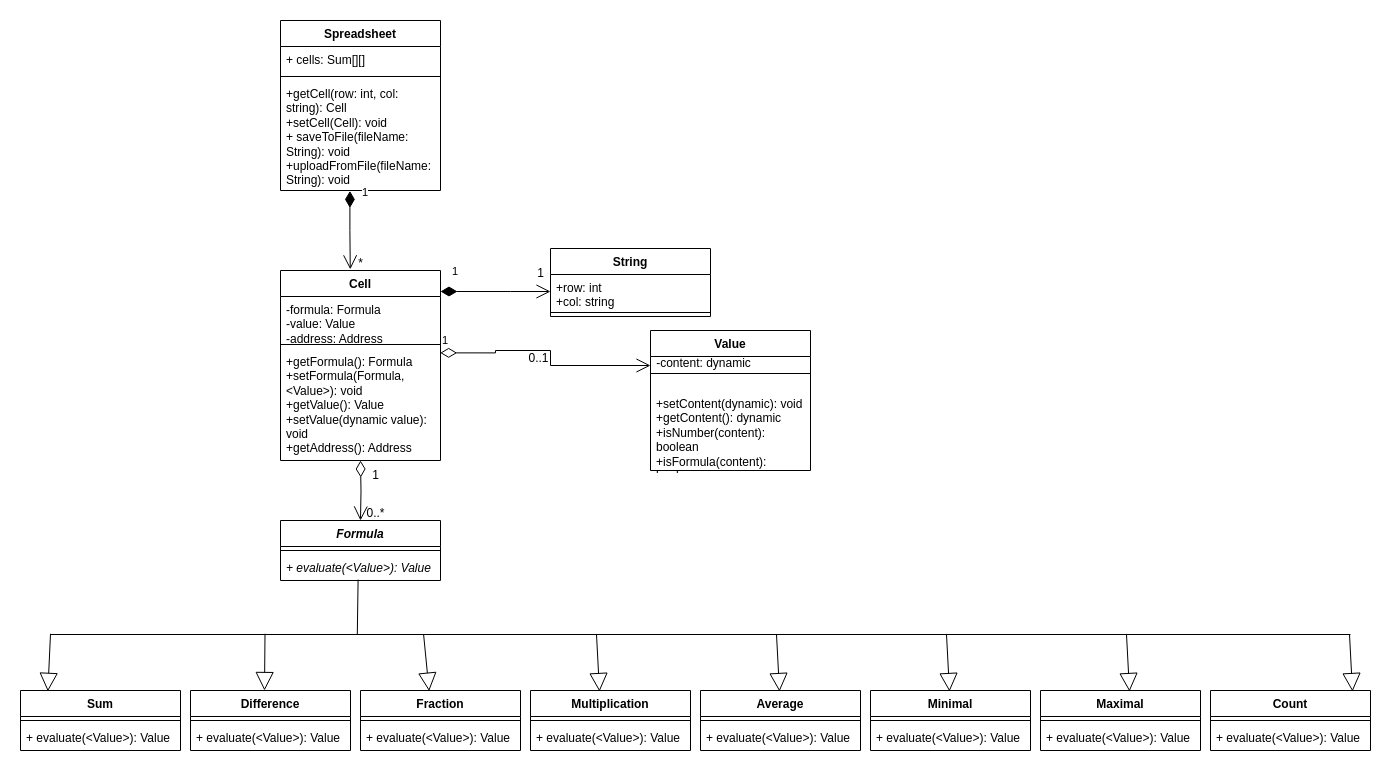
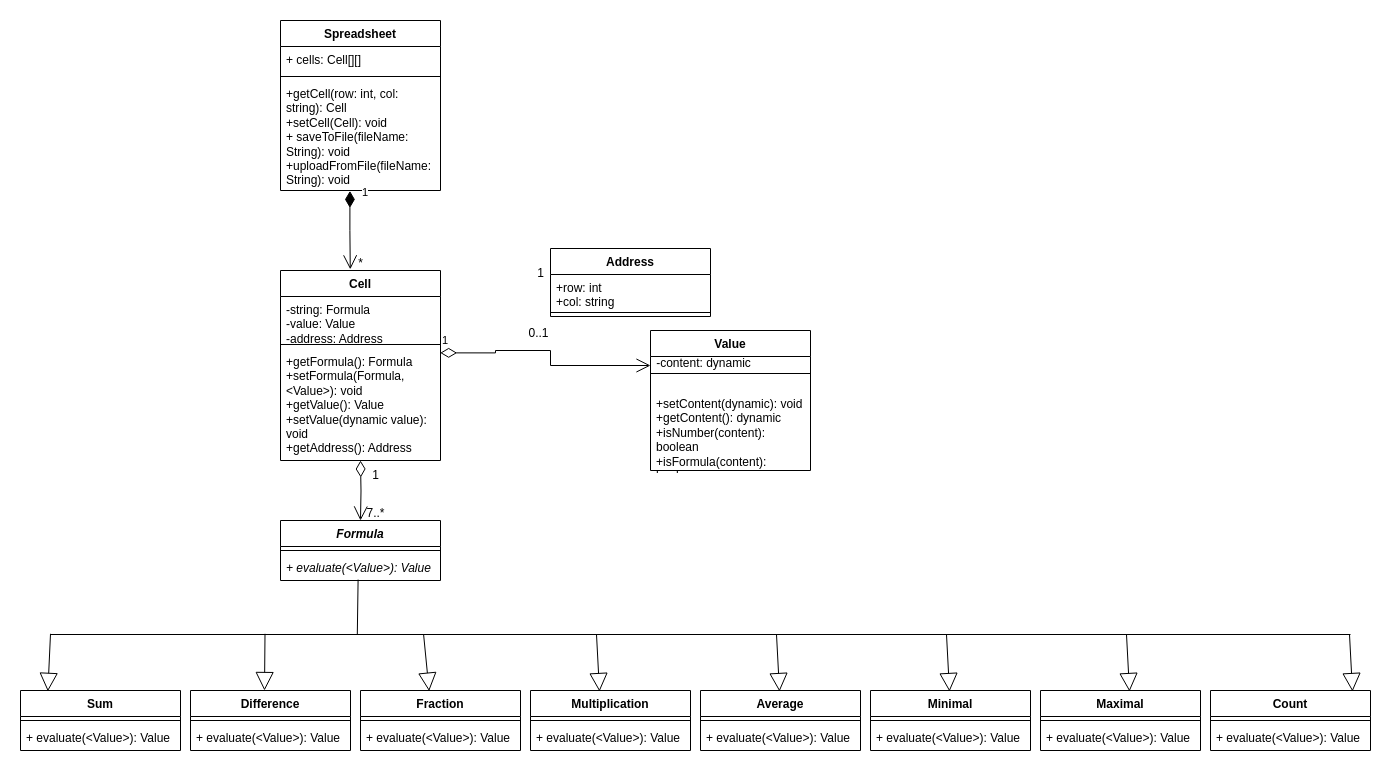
  <mxCell id="0" />
  <mxCell id="1" parent="0" />
  <mxCell id="2" value="Cell" style="swimlane;fontStyle=1;align=center;verticalAlign=top;childLayout=stackLayout;horizontal=1;startSize=26;horizontalStack=0;resizeParent=1;resizeParentMax=0;resizeLast=0;collapsible=1;marginBottom=0;whiteSpace=wrap;html=1;" vertex="1" parent="1"><mxGeometry x="280" y="270" width="160" height="190" as="geometry" /></mxCell>
- <mxCell id="3" value="-formula: Formula&lt;br&gt;-value: Value&lt;br&gt;-address: Address" style="text;strokeColor=none;fillColor=none;align=left;verticalAlign=top;spacingLeft=4;spacingRight=4;overflow=hidden;rotatable=0;points=[[0,0.5],[1,0.5]];portConstraint=eastwest;whiteSpace=wrap;html=1;" vertex="1" parent="2"><mxGeometry y="26" width="160" height="44" as="geometry" /></mxCell>
+ <mxCell id="3" value="-string: Formula&lt;br&gt;-value: Value&lt;br&gt;-address: Address" style="text;strokeColor=none;fillColor=none;align=left;verticalAlign=top;spacingLeft=4;spacingRight=4;overflow=hidden;rotatable=0;points=[[0,0.5],[1,0.5]];portConstraint=eastwest;whiteSpace=wrap;html=1;" vertex="1" parent="2"><mxGeometry y="26" width="160" height="44" as="geometry" /></mxCell>
  <mxCell id="4" value="" style="line;strokeWidth=1;fillColor=none;align=left;verticalAlign=middle;spacingTop=-1;spacingLeft=3;spacingRight=3;rotatable=0;labelPosition=right;points=[];portConstraint=eastwest;strokeColor=inherit;" vertex="1" parent="2"><mxGeometry y="70" width="160" height="8" as="geometry" /></mxCell>
  <mxCell id="5" value="+getFormula(): Formula&lt;br&gt;+setFormula(Formula, &amp;lt;Value&amp;gt;): void&lt;br&gt;+getValue(): Value&lt;br&gt;+setValue(dynamic value): void&lt;br&gt;+getAddress(): Address" style="text;strokeColor=none;fillColor=none;align=left;verticalAlign=top;spacingLeft=4;spacingRight=4;overflow=hidden;rotatable=0;points=[[0,0.5],[1,0.5]];portConstraint=eastwest;whiteSpace=wrap;html=1;" vertex="1" parent="2"><mxGeometry y="78" width="160" height="112" as="geometry" /></mxCell>
  <mxCell id="6" value="Spreadsheet" style="swimlane;fontStyle=1;align=center;verticalAlign=top;childLayout=stackLayout;horizontal=1;startSize=26;horizontalStack=0;resizeParent=1;resizeParentMax=0;resizeLast=0;collapsible=1;marginBottom=0;whiteSpace=wrap;html=1;" vertex="1" parent="1"><mxGeometry x="280" y="20" width="160" height="170" as="geometry" /></mxCell>
- <mxCell id="7" value="+ cells: Sum[][]" style="text;strokeColor=none;fillColor=none;align=left;verticalAlign=top;spacingLeft=4;spacingRight=4;overflow=hidden;rotatable=0;points=[[0,0.5],[1,0.5]];portConstraint=eastwest;whiteSpace=wrap;html=1;" vertex="1" parent="6"><mxGeometry y="26" width="160" height="26" as="geometry" /></mxCell>
+ <mxCell id="7" value="+ cells: Cell[][]" style="text;strokeColor=none;fillColor=none;align=left;verticalAlign=top;spacingLeft=4;spacingRight=4;overflow=hidden;rotatable=0;points=[[0,0.5],[1,0.5]];portConstraint=eastwest;whiteSpace=wrap;html=1;" vertex="1" parent="6"><mxGeometry y="26" width="160" height="26" as="geometry" /></mxCell>
  <mxCell id="8" value="" style="line;strokeWidth=1;fillColor=none;align=left;verticalAlign=middle;spacingTop=-1;spacingLeft=3;spacingRight=3;rotatable=0;labelPosition=right;points=[];portConstraint=eastwest;strokeColor=inherit;" vertex="1" parent="6"><mxGeometry y="52" width="160" height="8" as="geometry" /></mxCell>
  <mxCell id="9" value="+getCell(row: int, col: string): Cell&lt;br&gt;+setCell(Cell): void&lt;br&gt;+ saveToFile(fileName: String): void&lt;br&gt;+uploadFromFile(fileName: String): void" style="text;strokeColor=none;fillColor=none;align=left;verticalAlign=top;spacingLeft=4;spacingRight=4;overflow=hidden;rotatable=0;points=[[0,0.5],[1,0.5]];portConstraint=eastwest;whiteSpace=wrap;html=1;" vertex="1" parent="6"><mxGeometry y="60" width="160" height="110" as="geometry" /></mxCell>
- <mxCell id="10" value="String" style="swimlane;fontStyle=1;align=center;verticalAlign=top;childLayout=stackLayout;horizontal=1;startSize=26;horizontalStack=0;resizeParent=1;resizeParentMax=0;resizeLast=0;collapsible=1;marginBottom=0;whiteSpace=wrap;html=1;" vertex="1" parent="1"><mxGeometry x="550" y="248" width="160" height="68" as="geometry" /></mxCell>
+ <mxCell id="10" value="Address" style="swimlane;fontStyle=1;align=center;verticalAlign=top;childLayout=stackLayout;horizontal=1;startSize=26;horizontalStack=0;resizeParent=1;resizeParentMax=0;resizeLast=0;collapsible=1;marginBottom=0;whiteSpace=wrap;html=1;" vertex="1" parent="1"><mxGeometry x="550" y="248" width="160" height="68" as="geometry" /></mxCell>
  <mxCell id="11" value="+row: int&lt;br&gt;+col: string" style="text;strokeColor=none;fillColor=none;align=left;verticalAlign=top;spacingLeft=4;spacingRight=4;overflow=hidden;rotatable=0;points=[[0,0.5],[1,0.5]];portConstraint=eastwest;whiteSpace=wrap;html=1;" vertex="1" parent="10"><mxGeometry y="26" width="160" height="34" as="geometry" /></mxCell>
  <mxCell id="12" value="" style="line;strokeWidth=1;fillColor=none;align=left;verticalAlign=middle;spacingTop=-1;spacingLeft=3;spacingRight=3;rotatable=0;labelPosition=right;points=[];portConstraint=eastwest;strokeColor=inherit;" vertex="1" parent="10"><mxGeometry y="60" width="160" height="8" as="geometry" /></mxCell>
  <mxCell id="13" value="&lt;i&gt;Formula&lt;/i&gt;" style="swimlane;fontStyle=1;align=center;verticalAlign=top;childLayout=stackLayout;horizontal=1;startSize=26;horizontalStack=0;resizeParent=1;resizeParentMax=0;resizeLast=0;collapsible=1;marginBottom=0;whiteSpace=wrap;html=1;" vertex="1" parent="1"><mxGeometry x="280" y="520" width="160" height="60" as="geometry" /></mxCell>
  <mxCell id="14" value="" style="line;strokeWidth=1;fillColor=none;align=left;verticalAlign=middle;spacingTop=-1;spacingLeft=3;spacingRight=3;rotatable=0;labelPosition=right;points=[];portConstraint=eastwest;strokeColor=inherit;" vertex="1" parent="13"><mxGeometry y="26" width="160" height="8" as="geometry" /></mxCell>
  <mxCell id="15" value="&lt;i&gt;+ evaluate(&amp;lt;Value&amp;gt;): Value&lt;/i&gt;" style="text;strokeColor=none;fillColor=none;align=left;verticalAlign=top;spacingLeft=4;spacingRight=4;overflow=hidden;rotatable=0;points=[[0,0.5],[1,0.5]];portConstraint=eastwest;whiteSpace=wrap;html=1;" vertex="1" parent="13"><mxGeometry y="34" width="160" height="26" as="geometry" /></mxCell>
  <mxCell id="16" value="Sum" style="swimlane;fontStyle=1;align=center;verticalAlign=top;childLayout=stackLayout;horizontal=1;startSize=26;horizontalStack=0;resizeParent=1;resizeParentMax=0;resizeLast=0;collapsible=1;marginBottom=0;whiteSpace=wrap;html=1;" vertex="1" parent="1"><mxGeometry x="20" y="690" width="160" height="60" as="geometry" /></mxCell>
  <mxCell id="17" value="" style="line;strokeWidth=1;fillColor=none;align=left;verticalAlign=middle;spacingTop=-1;spacingLeft=3;spacingRight=3;rotatable=0;labelPosition=right;points=[];portConstraint=eastwest;strokeColor=inherit;" vertex="1" parent="16"><mxGeometry y="26" width="160" height="8" as="geometry" /></mxCell>
  <mxCell id="18" value="+ evaluate(&amp;lt;Value&amp;gt;): Value" style="text;strokeColor=none;fillColor=none;align=left;verticalAlign=top;spacingLeft=4;spacingRight=4;overflow=hidden;rotatable=0;points=[[0,0.5],[1,0.5]];portConstraint=eastwest;whiteSpace=wrap;html=1;" vertex="1" parent="16"><mxGeometry y="34" width="160" height="26" as="geometry" /></mxCell>
  <mxCell id="19" value="Difference" style="swimlane;fontStyle=1;align=center;verticalAlign=top;childLayout=stackLayout;horizontal=1;startSize=26;horizontalStack=0;resizeParent=1;resizeParentMax=0;resizeLast=0;collapsible=1;marginBottom=0;whiteSpace=wrap;html=1;" vertex="1" parent="1"><mxGeometry x="190" y="690" width="160" height="60" as="geometry" /></mxCell>
  <mxCell id="20" value="" style="line;strokeWidth=1;fillColor=none;align=left;verticalAlign=middle;spacingTop=-1;spacingLeft=3;spacingRight=3;rotatable=0;labelPosition=right;points=[];portConstraint=eastwest;strokeColor=inherit;" vertex="1" parent="19"><mxGeometry y="26" width="160" height="8" as="geometry" /></mxCell>
  <mxCell id="21" value="+ evaluate(&amp;lt;Value&amp;gt;): Value" style="text;strokeColor=none;fillColor=none;align=left;verticalAlign=top;spacingLeft=4;spacingRight=4;overflow=hidden;rotatable=0;points=[[0,0.5],[1,0.5]];portConstraint=eastwest;whiteSpace=wrap;html=1;" vertex="1" parent="19"><mxGeometry y="34" width="160" height="26" as="geometry" /></mxCell>
  <mxCell id="22" value="Fraction" style="swimlane;fontStyle=1;align=center;verticalAlign=top;childLayout=stackLayout;horizontal=1;startSize=26;horizontalStack=0;resizeParent=1;resizeParentMax=0;resizeLast=0;collapsible=1;marginBottom=0;whiteSpace=wrap;html=1;" vertex="1" parent="1"><mxGeometry x="360" y="690" width="160" height="60" as="geometry" /></mxCell>
  <mxCell id="23" value="" style="line;strokeWidth=1;fillColor=none;align=left;verticalAlign=middle;spacingTop=-1;spacingLeft=3;spacingRight=3;rotatable=0;labelPosition=right;points=[];portConstraint=eastwest;strokeColor=inherit;" vertex="1" parent="22"><mxGeometry y="26" width="160" height="8" as="geometry" /></mxCell>
  <mxCell id="24" value="+ evaluate(&amp;lt;Value&amp;gt;): Value" style="text;strokeColor=none;fillColor=none;align=left;verticalAlign=top;spacingLeft=4;spacingRight=4;overflow=hidden;rotatable=0;points=[[0,0.5],[1,0.5]];portConstraint=eastwest;whiteSpace=wrap;html=1;" vertex="1" parent="22"><mxGeometry y="34" width="160" height="26" as="geometry" /></mxCell>
  <mxCell id="25" value="Multiplication" style="swimlane;fontStyle=1;align=center;verticalAlign=top;childLayout=stackLayout;horizontal=1;startSize=26;horizontalStack=0;resizeParent=1;resizeParentMax=0;resizeLast=0;collapsible=1;marginBottom=0;whiteSpace=wrap;html=1;" vertex="1" parent="1"><mxGeometry x="530" y="690" width="160" height="60" as="geometry" /></mxCell>
  <mxCell id="26" value="" style="line;strokeWidth=1;fillColor=none;align=left;verticalAlign=middle;spacingTop=-1;spacingLeft=3;spacingRight=3;rotatable=0;labelPosition=right;points=[];portConstraint=eastwest;strokeColor=inherit;" vertex="1" parent="25"><mxGeometry y="26" width="160" height="8" as="geometry" /></mxCell>
  <mxCell id="27" value="+ evaluate(&amp;lt;Value&amp;gt;): Value" style="text;strokeColor=none;fillColor=none;align=left;verticalAlign=top;spacingLeft=4;spacingRight=4;overflow=hidden;rotatable=0;points=[[0,0.5],[1,0.5]];portConstraint=eastwest;whiteSpace=wrap;html=1;" vertex="1" parent="25"><mxGeometry y="34" width="160" height="26" as="geometry" /></mxCell>
  <mxCell id="28" value="Value" style="swimlane;fontStyle=1;align=center;verticalAlign=top;childLayout=stackLayout;horizontal=1;startSize=26;horizontalStack=0;resizeParent=1;resizeParentMax=0;resizeLast=0;collapsible=1;marginBottom=0;whiteSpace=wrap;html=1;" vertex="1" parent="1"><mxGeometry x="650" y="330" width="160" height="140" as="geometry" /></mxCell>
  <mxCell id="29" value="" style="line;strokeWidth=1;fillColor=none;align=left;verticalAlign=middle;spacingTop=-1;spacingLeft=3;spacingRight=3;rotatable=0;labelPosition=right;points=[];portConstraint=eastwest;strokeColor=inherit;" vertex="1" parent="28"><mxGeometry y="26" width="160" height="34" as="geometry" /></mxCell>
  <mxCell id="30" value="+setContent(dynamic): void&lt;br&gt;+getContent(): dynamic&lt;br&gt;+isNumber(content): boolean&lt;br&gt;+isFormula(content): boolean" style="text;strokeColor=none;fillColor=none;align=left;verticalAlign=top;spacingLeft=4;spacingRight=4;overflow=hidden;rotatable=0;points=[[0,0.5],[1,0.5]];portConstraint=eastwest;whiteSpace=wrap;html=1;" vertex="1" parent="28"><mxGeometry y="60" width="160" height="80" as="geometry" /></mxCell>
  <mxCell id="31" value="Average" style="swimlane;fontStyle=1;align=center;verticalAlign=top;childLayout=stackLayout;horizontal=1;startSize=26;horizontalStack=0;resizeParent=1;resizeParentMax=0;resizeLast=0;collapsible=1;marginBottom=0;whiteSpace=wrap;html=1;" vertex="1" parent="1"><mxGeometry x="700" y="690" width="160" height="60" as="geometry" /></mxCell>
  <mxCell id="32" value="" style="line;strokeWidth=1;fillColor=none;align=left;verticalAlign=middle;spacingTop=-1;spacingLeft=3;spacingRight=3;rotatable=0;labelPosition=right;points=[];portConstraint=eastwest;strokeColor=inherit;" vertex="1" parent="31"><mxGeometry y="26" width="160" height="8" as="geometry" /></mxCell>
  <mxCell id="33" value="+ evaluate(&amp;lt;Value&amp;gt;): Value" style="text;strokeColor=none;fillColor=none;align=left;verticalAlign=top;spacingLeft=4;spacingRight=4;overflow=hidden;rotatable=0;points=[[0,0.5],[1,0.5]];portConstraint=eastwest;whiteSpace=wrap;html=1;" vertex="1" parent="31"><mxGeometry y="34" width="160" height="26" as="geometry" /></mxCell>
  <mxCell id="34" value="Minimal" style="swimlane;fontStyle=1;align=center;verticalAlign=top;childLayout=stackLayout;horizontal=1;startSize=26;horizontalStack=0;resizeParent=1;resizeParentMax=0;resizeLast=0;collapsible=1;marginBottom=0;whiteSpace=wrap;html=1;" vertex="1" parent="1"><mxGeometry x="870" y="690" width="160" height="60" as="geometry" /></mxCell>
  <mxCell id="35" value="" style="line;strokeWidth=1;fillColor=none;align=left;verticalAlign=middle;spacingTop=-1;spacingLeft=3;spacingRight=3;rotatable=0;labelPosition=right;points=[];portConstraint=eastwest;strokeColor=inherit;" vertex="1" parent="34"><mxGeometry y="26" width="160" height="8" as="geometry" /></mxCell>
  <mxCell id="36" value="+ evaluate(&amp;lt;Value&amp;gt;): Value" style="text;strokeColor=none;fillColor=none;align=left;verticalAlign=top;spacingLeft=4;spacingRight=4;overflow=hidden;rotatable=0;points=[[0,0.5],[1,0.5]];portConstraint=eastwest;whiteSpace=wrap;html=1;" vertex="1" parent="34"><mxGeometry y="34" width="160" height="26" as="geometry" /></mxCell>
  <mxCell id="37" value="Maximal" style="swimlane;fontStyle=1;align=center;verticalAlign=top;childLayout=stackLayout;horizontal=1;startSize=26;horizontalStack=0;resizeParent=1;resizeParentMax=0;resizeLast=0;collapsible=1;marginBottom=0;whiteSpace=wrap;html=1;" vertex="1" parent="1"><mxGeometry x="1040" y="690" width="160" height="60" as="geometry" /></mxCell>
  <mxCell id="38" value="" style="line;strokeWidth=1;fillColor=none;align=left;verticalAlign=middle;spacingTop=-1;spacingLeft=3;spacingRight=3;rotatable=0;labelPosition=right;points=[];portConstraint=eastwest;strokeColor=inherit;" vertex="1" parent="37"><mxGeometry y="26" width="160" height="8" as="geometry" /></mxCell>
  <mxCell id="39" value="+ evaluate(&amp;lt;Value&amp;gt;): Value" style="text;strokeColor=none;fillColor=none;align=left;verticalAlign=top;spacingLeft=4;spacingRight=4;overflow=hidden;rotatable=0;points=[[0,0.5],[1,0.5]];portConstraint=eastwest;whiteSpace=wrap;html=1;" vertex="1" parent="37"><mxGeometry y="34" width="160" height="26" as="geometry" /></mxCell>
  <mxCell id="40" value="Count" style="swimlane;fontStyle=1;align=center;verticalAlign=top;childLayout=stackLayout;horizontal=1;startSize=26;horizontalStack=0;resizeParent=1;resizeParentMax=0;resizeLast=0;collapsible=1;marginBottom=0;whiteSpace=wrap;html=1;" vertex="1" parent="1"><mxGeometry x="1210" y="690" width="160" height="60" as="geometry" /></mxCell>
  <mxCell id="41" value="" style="line;strokeWidth=1;fillColor=none;align=left;verticalAlign=middle;spacingTop=-1;spacingLeft=3;spacingRight=3;rotatable=0;labelPosition=right;points=[];portConstraint=eastwest;strokeColor=inherit;" vertex="1" parent="40"><mxGeometry y="26" width="160" height="8" as="geometry" /></mxCell>
  <mxCell id="42" value="+ evaluate(&amp;lt;Value&amp;gt;): Value" style="text;strokeColor=none;fillColor=none;align=left;verticalAlign=top;spacingLeft=4;spacingRight=4;overflow=hidden;rotatable=0;points=[[0,0.5],[1,0.5]];portConstraint=eastwest;whiteSpace=wrap;html=1;" vertex="1" parent="40"><mxGeometry y="34" width="160" height="26" as="geometry" /></mxCell>
  <mxCell id="43" value="" style="endArrow=block;endSize=16;endFill=0;html=1;rounded=0;exitX=0.165;exitY=0.417;exitDx=0;exitDy=0;exitPerimeter=0;" edge="1" parent="1" source="44"><mxGeometry width="160" relative="1" as="geometry"><mxPoint x="270" y="640" as="sourcePoint" /><mxPoint x="264" y="690" as="targetPoint" /></mxGeometry></mxCell>
  <mxCell id="44" value="" style="line;strokeWidth=1;fillColor=none;align=left;verticalAlign=middle;spacingTop=-1;spacingLeft=3;spacingRight=3;rotatable=0;labelPosition=right;points=[];portConstraint=eastwest;strokeColor=inherit;" vertex="1" parent="1"><mxGeometry x="50" y="630" width="1300" height="8" as="geometry" /></mxCell>
  <mxCell id="45" value="" style="endArrow=block;endSize=16;endFill=0;html=1;rounded=0;exitX=0;exitY=0.415;exitDx=0;exitDy=0;exitPerimeter=0;entryX=0.171;entryY=0.014;entryDx=0;entryDy=0;entryPerimeter=0;" edge="1" parent="1" source="44" target="16"><mxGeometry width="160" relative="1" as="geometry"><mxPoint x="52.02" y="631.336" as="sourcePoint" /><mxPoint x="47" y="690" as="targetPoint" /></mxGeometry></mxCell>
  <mxCell id="46" value="" style="endArrow=block;endSize=16;endFill=0;html=1;rounded=0;exitX=0.287;exitY=0.5;exitDx=0;exitDy=0;exitPerimeter=0;entryX=0.429;entryY=0.01;entryDx=0;entryDy=0;entryPerimeter=0;" edge="1" parent="1" source="44" target="22"><mxGeometry width="160" relative="1" as="geometry"><mxPoint x="426" y="643" as="sourcePoint" /><mxPoint x="428" y="700" as="targetPoint" /></mxGeometry></mxCell>
  <mxCell id="47" value="" style="endArrow=block;endSize=16;endFill=0;html=1;rounded=0;exitX=0.287;exitY=0.5;exitDx=0;exitDy=0;exitPerimeter=0;entryX=0.429;entryY=0.01;entryDx=0;entryDy=0;entryPerimeter=0;" edge="1" parent="1"><mxGeometry width="160" relative="1" as="geometry"><mxPoint x="596" y="634" as="sourcePoint" /><mxPoint x="599" y="691" as="targetPoint" /></mxGeometry></mxCell>
  <mxCell id="48" value="" style="endArrow=block;endSize=16;endFill=0;html=1;rounded=0;exitX=0.287;exitY=0.5;exitDx=0;exitDy=0;exitPerimeter=0;entryX=0.429;entryY=0.01;entryDx=0;entryDy=0;entryPerimeter=0;" edge="1" parent="1"><mxGeometry width="160" relative="1" as="geometry"><mxPoint x="776" y="634" as="sourcePoint" /><mxPoint x="779" y="691" as="targetPoint" /></mxGeometry></mxCell>
  <mxCell id="49" value="" style="endArrow=block;endSize=16;endFill=0;html=1;rounded=0;exitX=0.287;exitY=0.5;exitDx=0;exitDy=0;exitPerimeter=0;entryX=0.429;entryY=0.01;entryDx=0;entryDy=0;entryPerimeter=0;" edge="1" parent="1"><mxGeometry width="160" relative="1" as="geometry"><mxPoint x="946" y="634" as="sourcePoint" /><mxPoint x="949" y="691" as="targetPoint" /></mxGeometry></mxCell>
  <mxCell id="50" value="" style="endArrow=block;endSize=16;endFill=0;html=1;rounded=0;exitX=0.287;exitY=0.5;exitDx=0;exitDy=0;exitPerimeter=0;entryX=0.429;entryY=0.01;entryDx=0;entryDy=0;entryPerimeter=0;" edge="1" parent="1"><mxGeometry width="160" relative="1" as="geometry"><mxPoint x="1126" y="634" as="sourcePoint" /><mxPoint x="1129" y="691" as="targetPoint" /></mxGeometry></mxCell>
  <mxCell id="51" value="" style="endArrow=block;endSize=16;endFill=0;html=1;rounded=0;exitX=0.287;exitY=0.5;exitDx=0;exitDy=0;exitPerimeter=0;entryX=0.429;entryY=0.01;entryDx=0;entryDy=0;entryPerimeter=0;" edge="1" parent="1"><mxGeometry width="160" relative="1" as="geometry"><mxPoint x="1349" y="634" as="sourcePoint" /><mxPoint x="1352" y="691" as="targetPoint" /></mxGeometry></mxCell>
  <mxCell id="52" value="" style="endArrow=none;html=1;rounded=0;entryX=0.485;entryY=0.966;entryDx=0;entryDy=0;entryPerimeter=0;exitX=0.236;exitY=0.546;exitDx=0;exitDy=0;exitPerimeter=0;" edge="1" parent="1" source="44" target="15"><mxGeometry width="50" height="50" relative="1" as="geometry"><mxPoint x="440" y="660" as="sourcePoint" /><mxPoint x="490" y="610" as="targetPoint" /></mxGeometry></mxCell>
  <mxCell id="53" value="1" style="endArrow=open;html=1;endSize=12;startArrow=diamondThin;startSize=14;startFill=1;edgeStyle=orthogonalEdgeStyle;align=left;verticalAlign=bottom;rounded=0;exitX=0.434;exitY=1.004;exitDx=0;exitDy=0;exitPerimeter=0;entryX=0.436;entryY=-0.006;entryDx=0;entryDy=0;entryPerimeter=0;" edge="1" parent="1" source="9" target="2"><mxGeometry x="-0.722" y="11" relative="1" as="geometry"><mxPoint x="350" y="210" as="sourcePoint" /><mxPoint x="350" y="260" as="targetPoint" /><mxPoint as="offset" /></mxGeometry></mxCell>
  <mxCell id="54" value="*" style="text;html=1;align=center;verticalAlign=middle;resizable=0;points=[];autosize=1;strokeColor=none;fillColor=none;" vertex="1" parent="1"><mxGeometry x="345" y="248" width="30" height="30" as="geometry" /></mxCell>
- <mxCell id="55" value="1" style="endArrow=open;html=1;endSize=12;startArrow=diamondThin;startSize=14;startFill=1;edgeStyle=orthogonalEdgeStyle;align=left;verticalAlign=bottom;rounded=0;" edge="1" parent="1" source="2" target="11"><mxGeometry x="-0.818" y="11" relative="1" as="geometry"><mxPoint x="359" y="210" as="sourcePoint" /><mxPoint x="360" y="279" as="targetPoint" /><mxPoint as="offset" /><Array as="points"><mxPoint x="510" y="291" /><mxPoint x="510" y="291" /></Array></mxGeometry></mxCell>
  <mxCell id="56" value="1" style="text;html=1;align=center;verticalAlign=middle;resizable=0;points=[];autosize=1;strokeColor=none;fillColor=none;" vertex="1" parent="1"><mxGeometry x="525" y="258" width="30" height="30" as="geometry" /></mxCell>
  <mxCell id="57" value="1" style="endArrow=open;html=1;endSize=12;startArrow=diamondThin;startSize=14;startFill=0;edgeStyle=orthogonalEdgeStyle;align=left;verticalAlign=bottom;rounded=0;entryX=0;entryY=0.25;entryDx=0;entryDy=0;exitX=0.998;exitY=0.039;exitDx=0;exitDy=0;exitPerimeter=0;" edge="1" parent="1" source="5" target="28"><mxGeometry x="-1" y="3" relative="1" as="geometry"><mxPoint x="430" y="350" as="sourcePoint" /><mxPoint x="560.08" y="350" as="targetPoint" /><Array as="points"><mxPoint x="495" y="352" /><mxPoint x="495" y="350" /><mxPoint x="550" y="350" /><mxPoint x="550" y="365" /></Array></mxGeometry></mxCell>
- <mxCell id="58" value="0..1" style="text;html=1;align=center;verticalAlign=middle;resizable=0;points=[];autosize=1;strokeColor=none;fillColor=none;" vertex="1" parent="1"><mxGeometry x="518" y="343" width="40" height="30" as="geometry" /></mxCell>
+ <mxCell id="58" value="0..1" style="text;html=1;align=center;verticalAlign=middle;resizable=0;points=[];autosize=1;strokeColor=none;fillColor=none;" vertex="1" parent="1"><mxGeometry x="518" y="318" width="40" height="30" as="geometry" /></mxCell>
  <mxCell id="59" value="" style="endArrow=open;html=1;endSize=12;startArrow=diamondThin;startSize=14;startFill=0;edgeStyle=orthogonalEdgeStyle;align=left;verticalAlign=bottom;rounded=0;" edge="1" parent="1" target="13"><mxGeometry x="-1" y="3" relative="1" as="geometry"><mxPoint x="360" y="460" as="sourcePoint" /><mxPoint x="360" y="500" as="targetPoint" /></mxGeometry></mxCell>
  <mxCell id="60" value="1" style="text;html=1;align=center;verticalAlign=middle;resizable=0;points=[];autosize=1;strokeColor=none;fillColor=none;" vertex="1" parent="1"><mxGeometry x="360" y="460" width="30" height="30" as="geometry" /></mxCell>
- <mxCell id="61" value="0..*" style="text;html=1;align=center;verticalAlign=middle;resizable=0;points=[];autosize=1;strokeColor=none;fillColor=none;" vertex="1" parent="1"><mxGeometry x="355" y="498" width="40" height="30" as="geometry" /></mxCell>
+ <mxCell id="61" value="7..*" style="text;html=1;align=center;verticalAlign=middle;resizable=0;points=[];autosize=1;strokeColor=none;fillColor=none;" vertex="1" parent="1"><mxGeometry x="355" y="498" width="40" height="30" as="geometry" /></mxCell>
  <mxCell id="62" value="-content: dynamic" style="text;html=1;align=center;verticalAlign=middle;resizable=0;points=[];autosize=1;strokeColor=none;fillColor=none;" vertex="1" parent="1"><mxGeometry x="643" y="348" width="120" height="30" as="geometry" /></mxCell>
